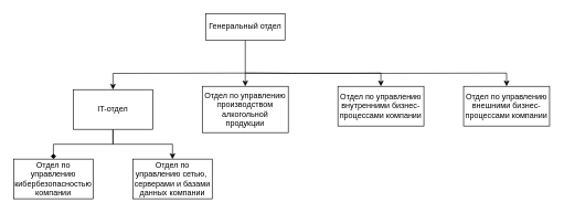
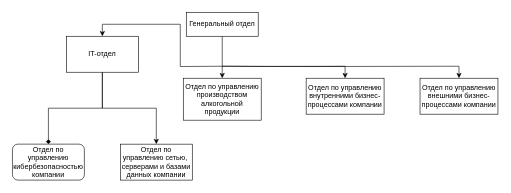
  <mxCell id="0" />
  <mxCell id="1" parent="0" />
  <mxCell id="2" style="edgeStyle=orthogonalEdgeStyle;rounded=0;orthogonalLoop=1;jettySize=auto;html=1;entryX=0.5;entryY=0;entryDx=0;entryDy=0;" edge="1" parent="1" target="11"><mxGeometry relative="1" as="geometry"><mxPoint x="370" y="110" as="sourcePoint" /></mxGeometry></mxCell>
  <mxCell id="3" style="edgeStyle=orthogonalEdgeStyle;rounded=0;orthogonalLoop=1;jettySize=auto;html=1;entryX=0.5;entryY=0;entryDx=0;entryDy=0;" edge="1" parent="1" source="6" target="7"><mxGeometry relative="1" as="geometry" /></mxCell>
  <mxCell id="4" style="edgeStyle=orthogonalEdgeStyle;rounded=0;orthogonalLoop=1;jettySize=auto;html=1;entryX=0.5;entryY=0;entryDx=0;entryDy=0;" edge="1" parent="1" target="8"><mxGeometry relative="1" as="geometry"><mxPoint x="370" y="110" as="sourcePoint" /></mxGeometry></mxCell>
  <mxCell id="5" style="edgeStyle=orthogonalEdgeStyle;rounded=0;orthogonalLoop=1;jettySize=auto;html=1;entryX=0.5;entryY=0;entryDx=0;entryDy=0;" edge="1" parent="1" target="12"><mxGeometry relative="1" as="geometry"><mxPoint x="370" y="110" as="sourcePoint" /></mxGeometry></mxCell>
  <mxCell id="6" value="Генеральный отдел" style="rounded=0;whiteSpace=wrap;html=1;" vertex="1" parent="1"><mxGeometry x="310" y="20" width="120" height="40" as="geometry" /></mxCell>
  <mxCell id="7" value="Отдел по управлению производством алкогольной продукции" style="rounded=0;whiteSpace=wrap;html=1;" vertex="1" parent="1"><mxGeometry x="305" y="130" width="130" height="70" as="geometry" /></mxCell>
  <mxCell id="8" value="Отдел по управлению внутренними бизнес-процессами компании" style="rounded=0;whiteSpace=wrap;html=1;" vertex="1" parent="1"><mxGeometry x="510" y="130" width="130" height="60" as="geometry" /></mxCell>
  <mxCell id="9" style="edgeStyle=orthogonalEdgeStyle;rounded=0;orthogonalLoop=1;jettySize=auto;html=1;entryX=0.5;entryY=0;entryDx=0;entryDy=0;" edge="1" parent="1" source="11" target="14"><mxGeometry relative="1" as="geometry"><mxPoint x="260" y="200" as="targetPoint" /></mxGeometry></mxCell>
  <mxCell id="10" style="edgeStyle=orthogonalEdgeStyle;rounded=0;orthogonalLoop=1;jettySize=auto;html=1;entryX=0.5;entryY=0;entryDx=0;entryDy=0;endArrow=diamond;" edge="1" parent="1" source="11" target="13"><mxGeometry relative="1" as="geometry" /></mxCell>
- <mxCell id="11" value="IT-отдел" style="rounded=0;whiteSpace=wrap;html=1;" vertex="1" parent="1"><mxGeometry x="110" y="135" width="120" height="60" as="geometry" /></mxCell>
+ <mxCell id="11" value="IT-отдел" style="rounded=0;whiteSpace=wrap;html=1;" vertex="1" parent="1"><mxGeometry x="110" y="60" width="120" height="60" as="geometry" /></mxCell>
  <mxCell id="12" value="Отдел по управлению внешними бизнес-процессами компании" style="rounded=0;whiteSpace=wrap;html=1;" vertex="1" parent="1"><mxGeometry x="700" y="130" width="130" height="60" as="geometry" /></mxCell>
- <mxCell id="13" value="Отдел по управлению кибербезопасностью компании" style="rounded=0;whiteSpace=wrap;html=1;" vertex="1" parent="1"><mxGeometry x="20" y="240" width="120" height="60" as="geometry" /></mxCell>
+ <mxCell id="13" value="Отдел по управлению кибербезопасностью компании" style="whiteSpace=wrap;html=1;rounded=1;" vertex="1" parent="1"><mxGeometry x="20" y="240" width="120" height="60" as="geometry" /></mxCell>
  <mxCell id="14" value="Отдел по управлению сетью,&amp;nbsp; серверами и базами данных компании" style="rounded=0;whiteSpace=wrap;html=1;" vertex="1" parent="1"><mxGeometry x="200" y="240" width="120" height="60" as="geometry" /></mxCell>
